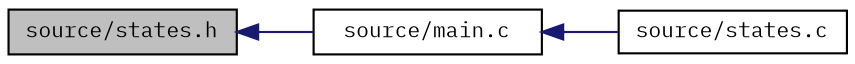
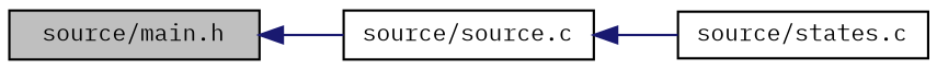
  digraph {
    fontname="IBM Plex Mono"
    rankdir=LR
    node [color=black fillcolor=white fontname="IBM Plex Mono" fontsize=10 shape=record style=filled]
    edge [color=midnightblue dir=back fontname="IBM Plex Mono" fontsize=10 labelfontname=Helvetica labelfontsize=10 style=solid]
-   n1 [fillcolor=grey75 fontcolor=black height=0.2 label="source/states.h" width=0.4]
-   n2 [height=0.2 label="source/main.c" width=0.4]
+   n1 [fillcolor=grey75 fontcolor=black height=0.2 label="source/main.h" width=0.4]
+   n2 [height=0.2 label="source/source.c" width=0.4]
    n3 [height=0.2 label="source/states.c" width=0.4]
    n1 -> n2
    n2 -> n3
  }
